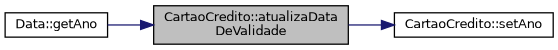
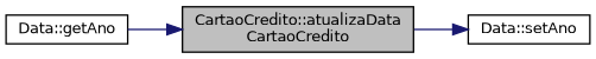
  digraph {
    rankdir=LR
    node [color=black fillcolor=white fontname=Helvetica fontsize=10 shape=record style=filled]
    edge [color=midnightblue fontname=Helvetica fontsize=10 labelfontname=Helvetica labelfontsize=10 style=solid]
-   n1 [fillcolor=grey75 fontcolor=black height=0.2 label="CartaoCredito::atualizaData\lDeValidade" width=0.4]
-   n2 [height=0.2 label="CartaoCredito::setAno" width=0.4]
+   n1 [fillcolor=grey75 fontcolor=black height=0.2 label="CartaoCredito::atualizaData\lCartaoCredito" width=0.4]
+   n2 [height=0.2 label="Data::setAno" width=0.4]
    n3 [height=0.2 label="Data::getAno" width=0.4]
    n1 -> n2
    n3 -> n1
  }
